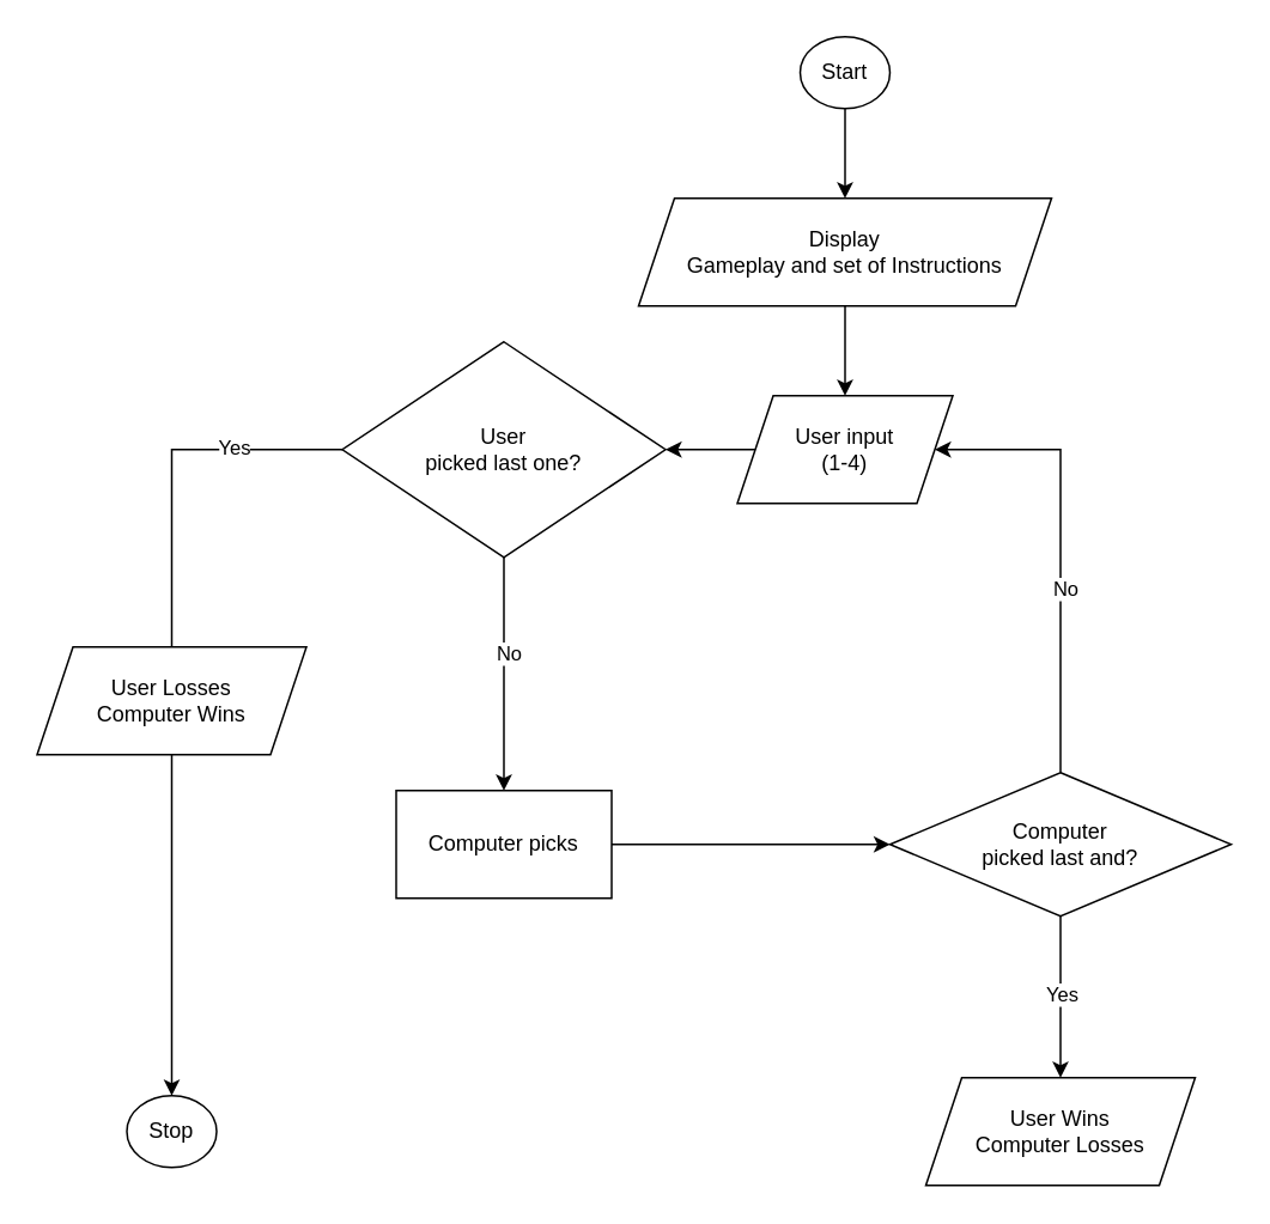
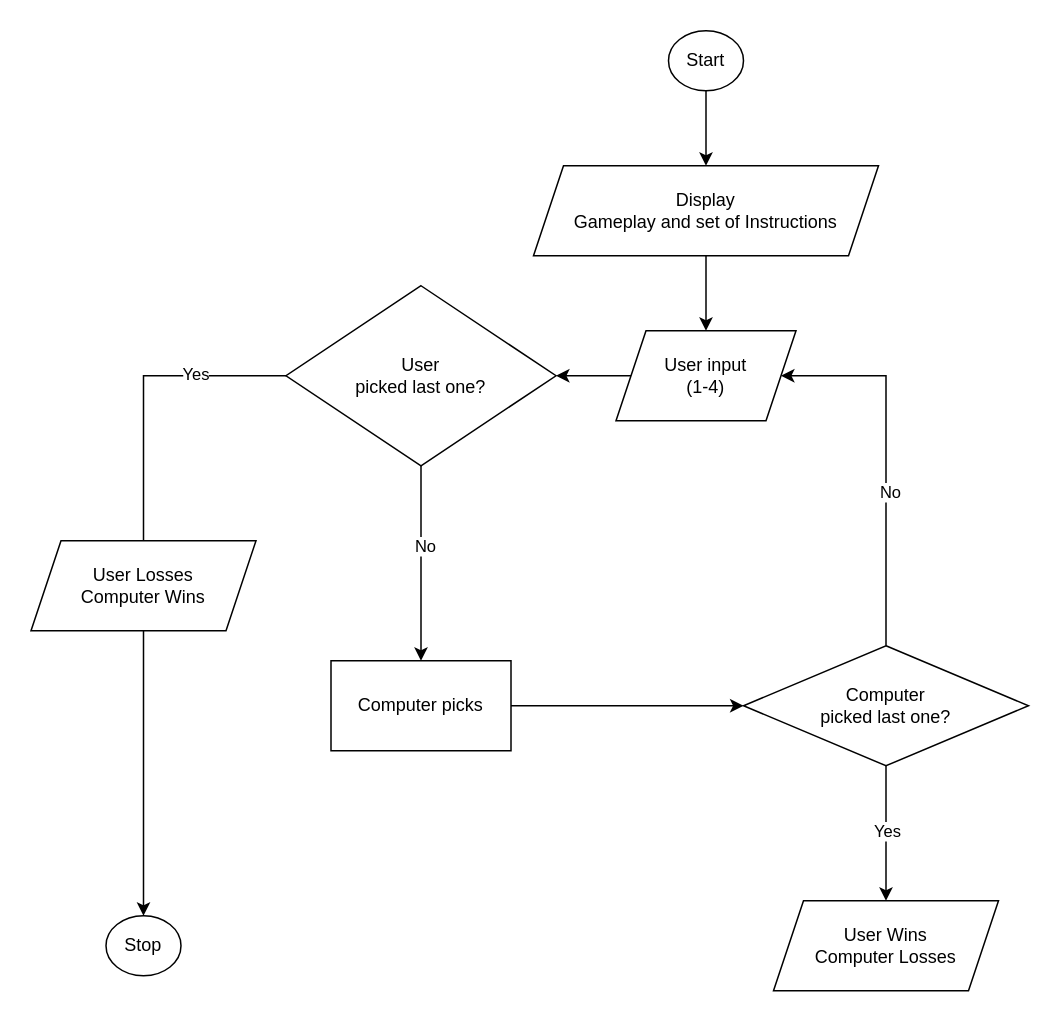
  <mxCell id="0" />
  <mxCell id="1" parent="0" />
  <mxCell id="2" style="edgeStyle=orthogonalEdgeStyle;rounded=0;orthogonalLoop=1;jettySize=auto;html=1;entryX=0.5;entryY=0;entryDx=0;entryDy=0;" edge="1" parent="1" source="3" target="7"><mxGeometry relative="1" as="geometry" /></mxCell>
  <mxCell id="3" value="Start" style="ellipse;whiteSpace=wrap;html=1;" vertex="1" parent="1"><mxGeometry x="445" y="20" width="50" height="40" as="geometry" /></mxCell>
  <mxCell id="4" style="edgeStyle=orthogonalEdgeStyle;rounded=0;orthogonalLoop=1;jettySize=auto;html=1;entryX=1;entryY=0.5;entryDx=0;entryDy=0;" edge="1" parent="1" source="5" target="12"><mxGeometry relative="1" as="geometry" /></mxCell>
  <mxCell id="5" value="User input&lt;br&gt;(1-4)" style="shape=parallelogram;perimeter=parallelogramPerimeter;whiteSpace=wrap;html=1;fixedSize=1;" vertex="1" parent="1"><mxGeometry x="410" y="220" width="120" height="60" as="geometry" /></mxCell>
  <mxCell id="6" style="edgeStyle=orthogonalEdgeStyle;rounded=0;orthogonalLoop=1;jettySize=auto;html=1;" edge="1" parent="1" source="7" target="5"><mxGeometry relative="1" as="geometry" /></mxCell>
  <mxCell id="7" value="Display&lt;br&gt;Gameplay and set of Instructions" style="shape=parallelogram;perimeter=parallelogramPerimeter;whiteSpace=wrap;html=1;fixedSize=1;" vertex="1" parent="1"><mxGeometry x="355" y="110" width="230" height="60" as="geometry" /></mxCell>
  <mxCell id="8" style="edgeStyle=orthogonalEdgeStyle;rounded=0;orthogonalLoop=1;jettySize=auto;html=1;entryX=0.5;entryY=0;entryDx=0;entryDy=0;" edge="1" parent="1" source="12" target="14"><mxGeometry relative="1" as="geometry" /></mxCell>
  <mxCell id="9" value="No" style="edgeLabel;html=1;align=center;verticalAlign=middle;resizable=0;points=[];" vertex="1" connectable="0" parent="8"><mxGeometry x="-0.191" y="2" relative="1" as="geometry"><mxPoint as="offset" /></mxGeometry></mxCell>
  <mxCell id="10" style="edgeStyle=orthogonalEdgeStyle;rounded=0;orthogonalLoop=1;jettySize=auto;html=1;entryX=0.5;entryY=0;entryDx=0;entryDy=0;endArrow=none;" edge="1" parent="1" source="12" target="16"><mxGeometry relative="1" as="geometry"><mxPoint x="150" y="350" as="targetPoint" /></mxGeometry></mxCell>
  <mxCell id="11" value="Yes" style="edgeLabel;html=1;align=center;verticalAlign=middle;resizable=0;points=[];" vertex="1" connectable="0" parent="10"><mxGeometry x="-0.408" y="-2" relative="1" as="geometry"><mxPoint as="offset" /></mxGeometry></mxCell>
  <mxCell id="12" value="User&lt;br&gt;picked last one?" style="rhombus;whiteSpace=wrap;html=1;" vertex="1" parent="1"><mxGeometry x="190" y="190" width="180" height="120" as="geometry" /></mxCell>
  <mxCell id="13" style="edgeStyle=orthogonalEdgeStyle;rounded=0;orthogonalLoop=1;jettySize=auto;html=1;entryX=0;entryY=0.5;entryDx=0;entryDy=0;" edge="1" parent="1" source="14" target="22"><mxGeometry relative="1" as="geometry" /></mxCell>
  <mxCell id="14" value="Computer picks" style="rounded=0;whiteSpace=wrap;html=1;" vertex="1" parent="1"><mxGeometry x="220" y="440" width="120" height="60" as="geometry" /></mxCell>
  <mxCell id="15" style="edgeStyle=orthogonalEdgeStyle;rounded=0;orthogonalLoop=1;jettySize=auto;html=1;" edge="1" parent="1" source="16" target="23"><mxGeometry relative="1" as="geometry" /></mxCell>
  <mxCell id="16" value="User Losses&lt;br&gt;Computer Wins" style="shape=parallelogram;perimeter=parallelogramPerimeter;whiteSpace=wrap;html=1;fixedSize=1;" vertex="1" parent="1"><mxGeometry x="20" y="360" width="150" height="60" as="geometry" /></mxCell>
  <mxCell id="17" value="User Wins&lt;br&gt;Computer Losses" style="shape=parallelogram;perimeter=parallelogramPerimeter;whiteSpace=wrap;html=1;fixedSize=1;" vertex="1" parent="1"><mxGeometry x="515" y="600" width="150" height="60" as="geometry" /></mxCell>
  <mxCell id="18" style="edgeStyle=orthogonalEdgeStyle;rounded=0;orthogonalLoop=1;jettySize=auto;html=1;entryX=1;entryY=0.5;entryDx=0;entryDy=0;" edge="1" parent="1" source="22" target="5"><mxGeometry relative="1" as="geometry"><Array as="points"><mxPoint x="590" y="250" /></Array></mxGeometry></mxCell>
  <mxCell id="19" value="No" style="edgeLabel;html=1;align=center;verticalAlign=middle;resizable=0;points=[];" vertex="1" connectable="0" parent="18"><mxGeometry x="-0.176" y="-2" relative="1" as="geometry"><mxPoint as="offset" /></mxGeometry></mxCell>
  <mxCell id="20" style="edgeStyle=orthogonalEdgeStyle;rounded=0;orthogonalLoop=1;jettySize=auto;html=1;entryX=0.5;entryY=0;entryDx=0;entryDy=0;" edge="1" parent="1" source="22" target="17"><mxGeometry relative="1" as="geometry" /></mxCell>
  <mxCell id="21" value="Yes" style="edgeLabel;html=1;align=center;verticalAlign=middle;resizable=0;points=[];" vertex="1" connectable="0" parent="20"><mxGeometry x="-0.039" relative="1" as="geometry"><mxPoint as="offset" /></mxGeometry></mxCell>
- <mxCell id="22" value="Computer&lt;br&gt;picked last and?" style="rhombus;whiteSpace=wrap;html=1;" vertex="1" parent="1"><mxGeometry x="495" y="430" width="190" height="80" as="geometry" /></mxCell>
+ <mxCell id="22" value="Computer&lt;br&gt;picked last one?" style="rhombus;whiteSpace=wrap;html=1;" vertex="1" parent="1"><mxGeometry x="495" y="430" width="190" height="80" as="geometry" /></mxCell>
  <mxCell id="23" value="Stop" style="ellipse;whiteSpace=wrap;html=1;" vertex="1" parent="1"><mxGeometry x="70" y="610" width="50" height="40" as="geometry" /></mxCell>
